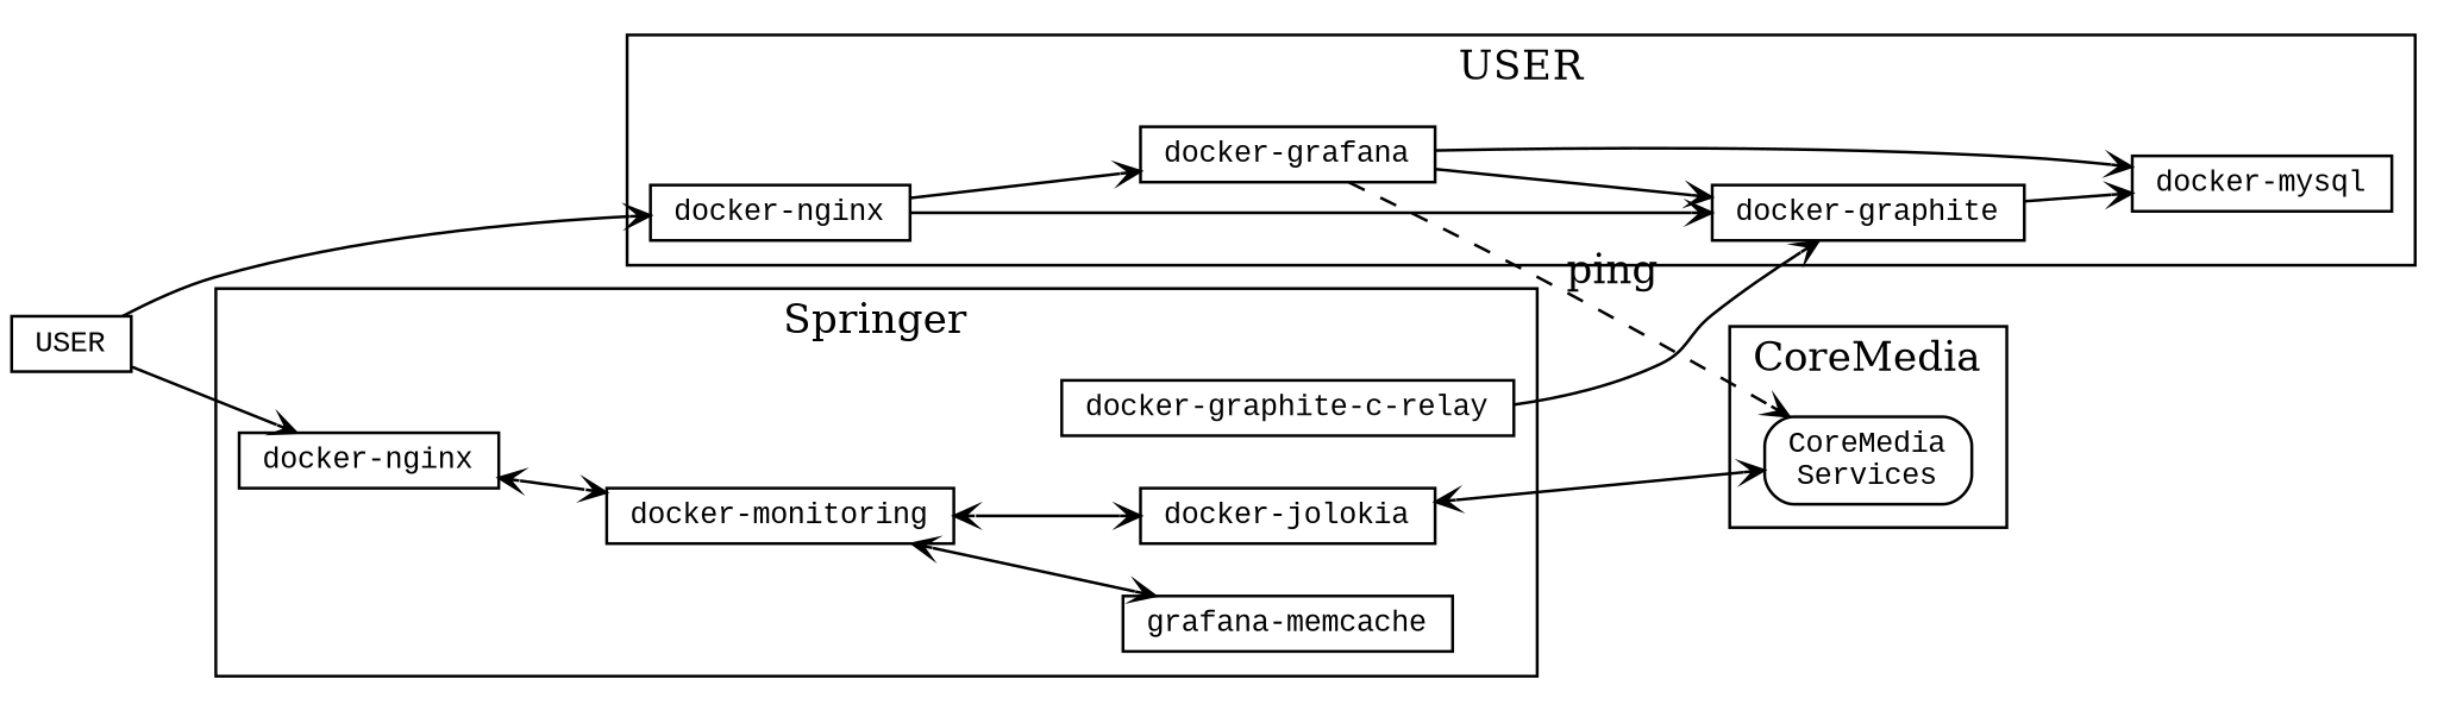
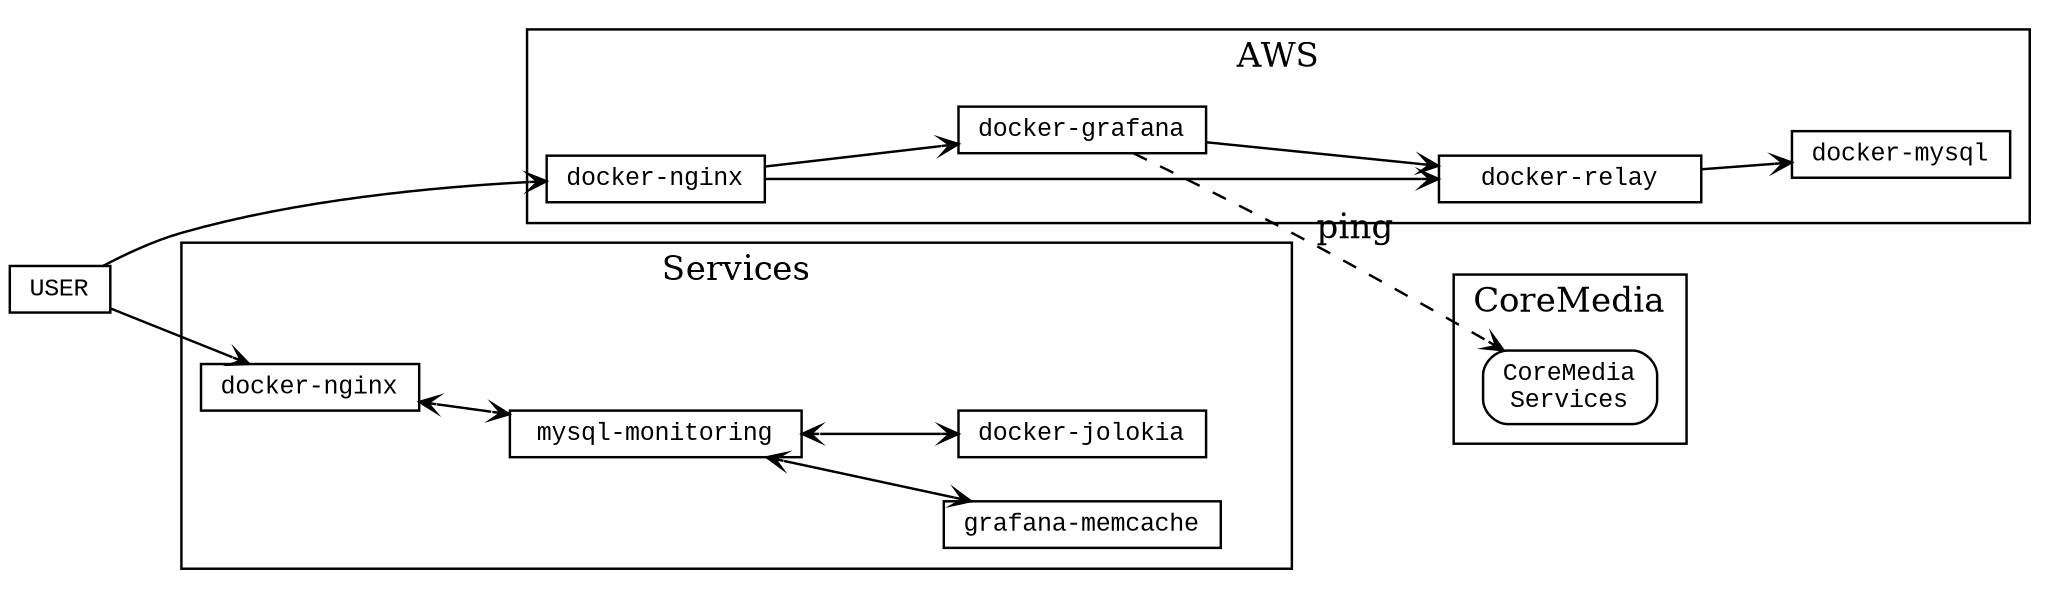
  digraph {
    rankdir=LR
    node [fontname="Courier New" fontsize=10 shape=box]
    edge [arrowhead=vee arrowsize=0.7 arrowtail=vee style=solid]
    n1 [height=0.2 label="docker-nginx" width=0.2]
    n2 [height=0.2 label="docker-mysql" width=0.2]
-   n3 [height=0.2 label="docker-graphite" width=0.2]
+   n3 [height=0.2 label="docker-relay" width=0.2]
    n4 [height=0.2 label="docker-grafana" width=0.2]
    n5 [height=0.2 label=USER width=0.2]
    n6 [height=0.2 label="grafana-memcache" width=0.2]
    n7 [height=0.2 label="docker-jolokia" width=0.2]
-   n8 [height=0.2 label="docker-graphite-c-relay" width=0.2]
    n9 [height=0.2 label="docker-nginx" width=0.2]
-   n10 [height=0.2 label="docker-monitoring" width=0.2]
+   n10 [height=0.2 label="mysql-monitoring" width=0.2]
    n11 [height=0.2 label="CoreMedia\nServices" style=rounded width=0.2]
    subgraph cluster_1 {
-     label=USER
+     label=AWS
      n1
      n2
      n3
      n4
    }
    subgraph sub_2 {
      n5
    }
    subgraph cluster_3 {
-     label=Springer
+     label=Services
      n9
      n10
      subgraph sub_4 {
        label=Springer
        rank=same
        n6
        n7
-       n8
      }
    }
    subgraph cluster_5 {
      label=CoreMedia
      n11
    }
    n1 -> n3
    n1 -> n4
    n3 -> n2
-   n4 -> n2
    n4 -> n3
    n4 -> n11 [label=ping style=dashed]
    n5 -> n1
    n5 -> n9
-   n7 -> n11 [dir=both]
-   n8 -> n3
    n9 -> n10 [dir=both]
    n10 -> n6 [dir=both]
    n10 -> n7 [dir=both]
  }
